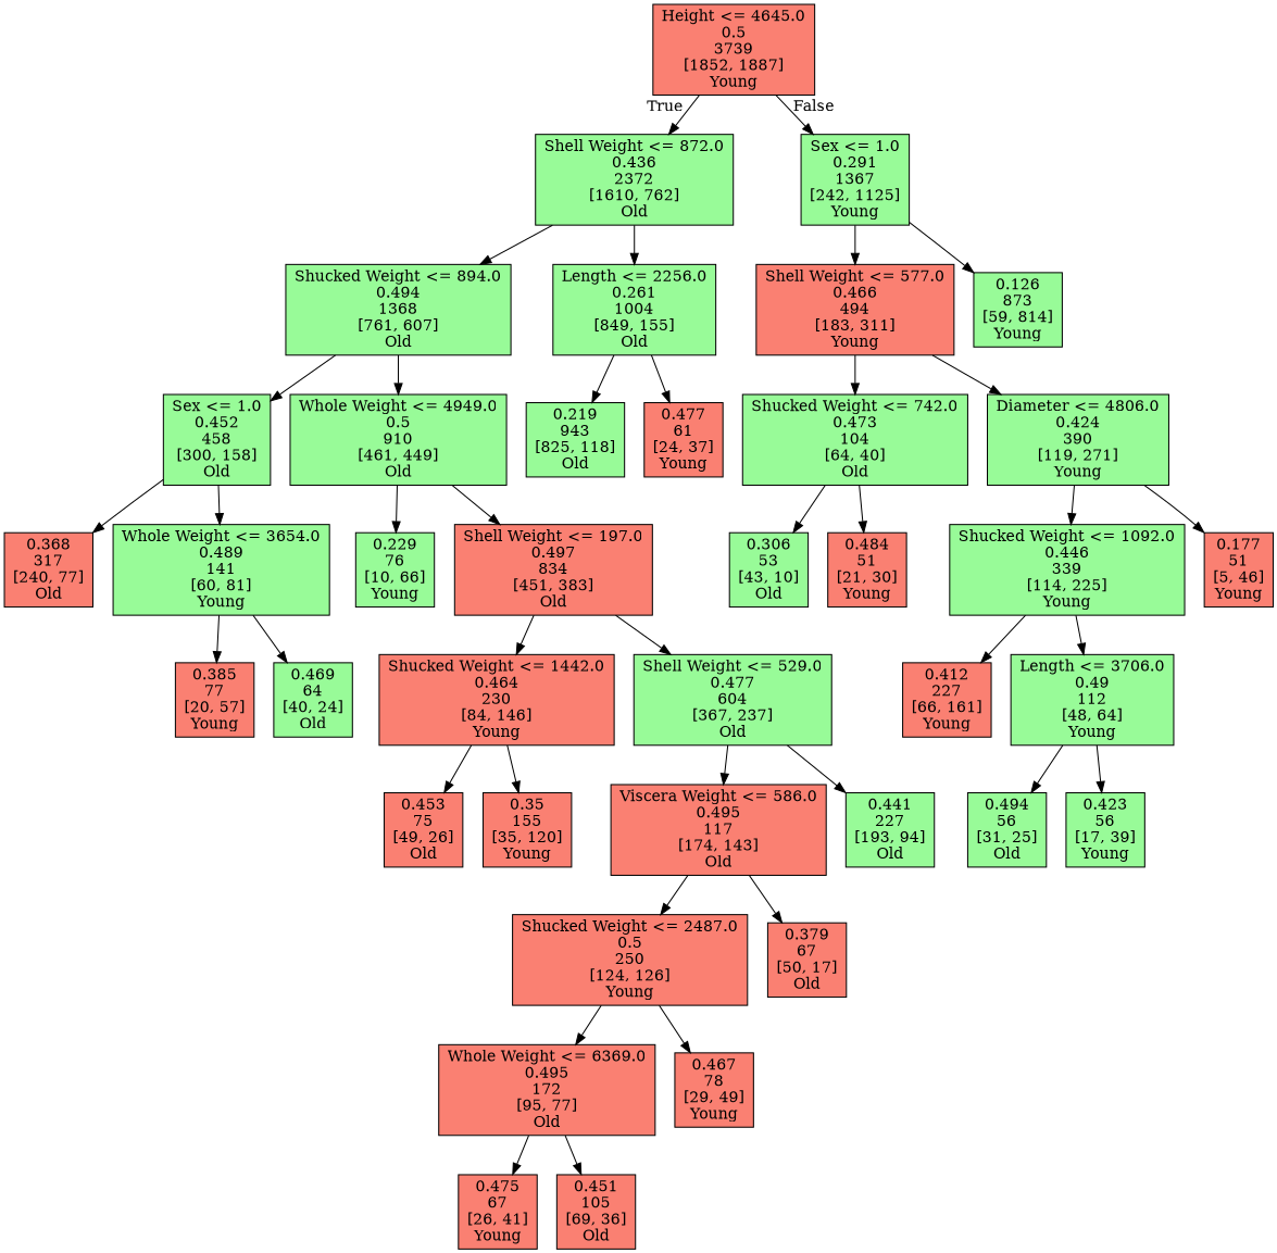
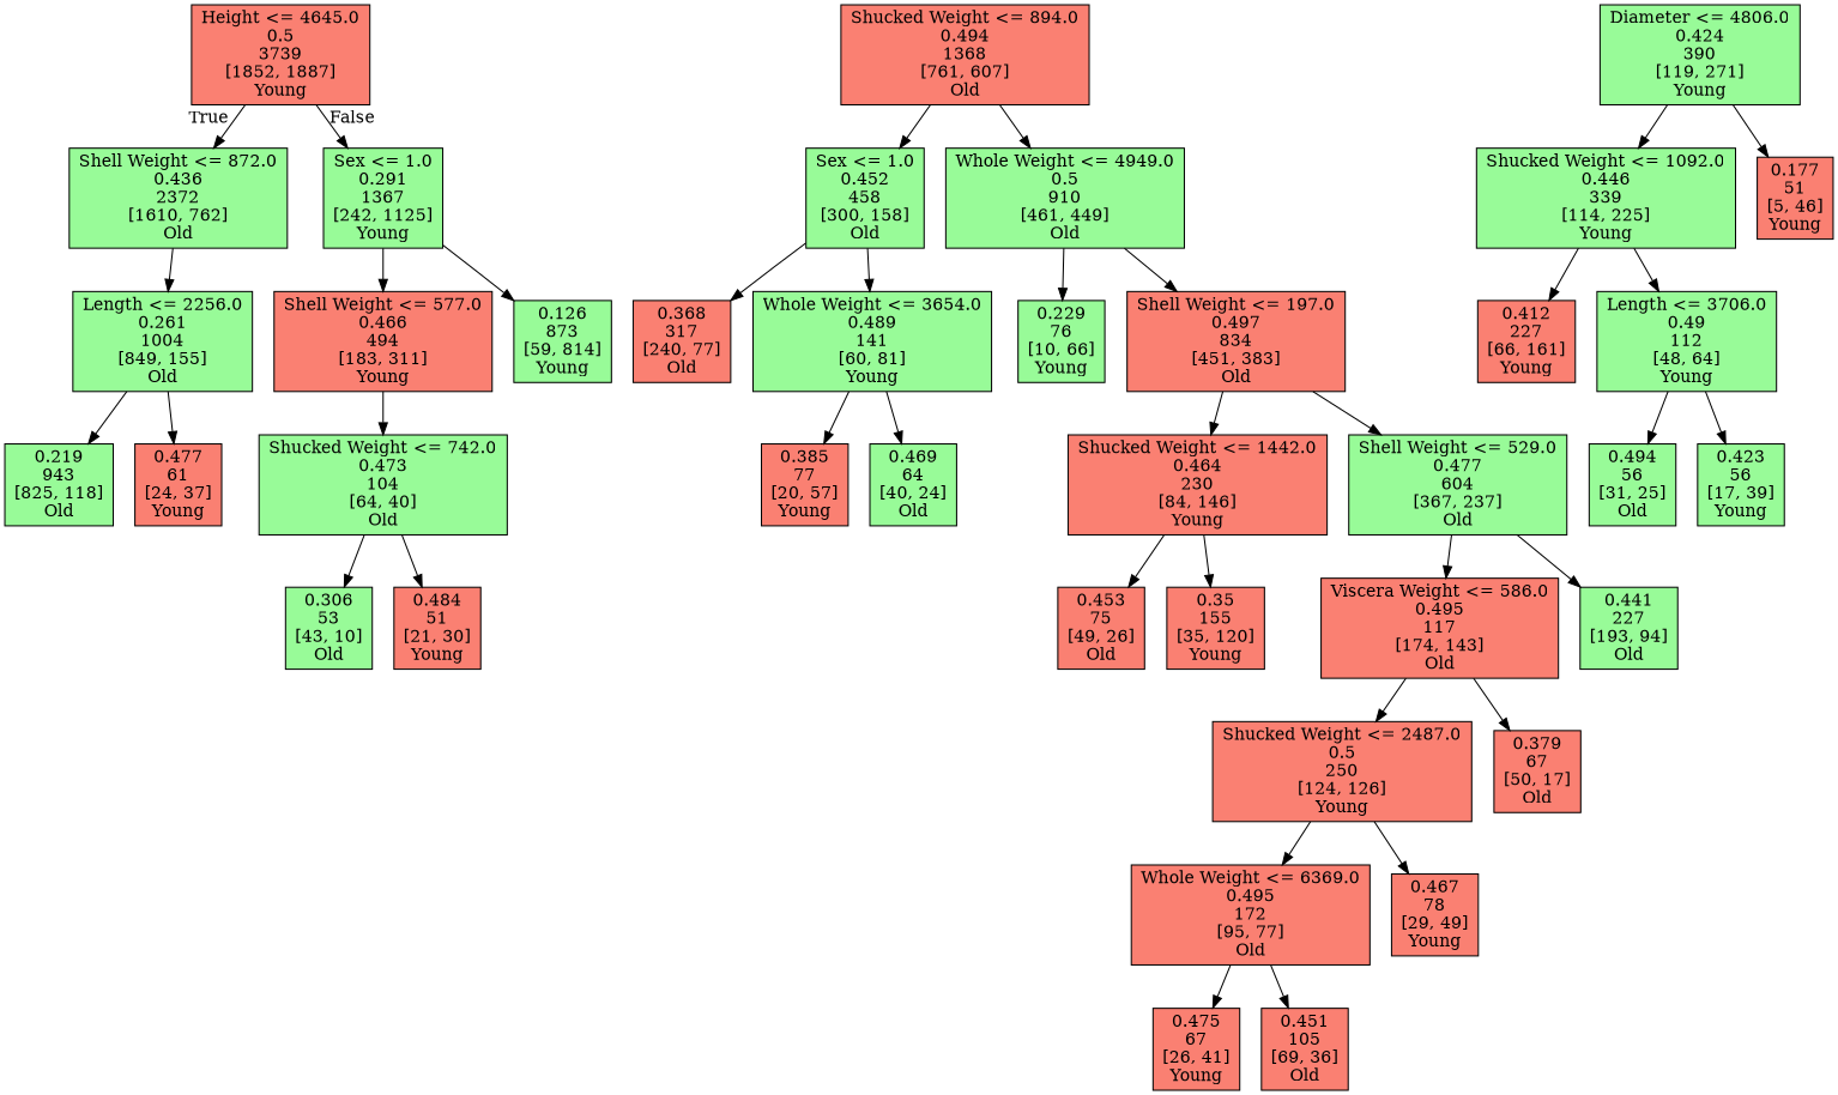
  digraph {
    node [fillcolor=salmon shape=box style=filled]
    n1 [label="Height <= 4645.0\n0.5\n3739\n[1852, 1887]\nYoung"]
    n2 [fillcolor=palegreen label="Shell Weight <= 872.0\n0.436\n2372\n[1610, 762]\nOld"]
    n3 [fillcolor=palegreen label="Sex <= 1.0\n0.291\n1367\n[242, 1125]\nYoung"]
-   n4 [fillcolor=palegreen label="Shucked Weight <= 894.0\n0.494\n1368\n[761, 607]\nOld"]
+   n4 [label="Shucked Weight <= 894.0\n0.494\n1368\n[761, 607]\nOld"]
    n5 [fillcolor=palegreen label="Length <= 2256.0\n0.261\n1004\n[849, 155]\nOld"]
    n6 [label="Shell Weight <= 577.0\n0.466\n494\n[183, 311]\nYoung"]
    n7 [fillcolor=palegreen label="0.126\n873\n[59, 814]\nYoung"]
    n8 [fillcolor=palegreen label="Sex <= 1.0\n0.452\n458\n[300, 158]\nOld"]
    n9 [fillcolor=palegreen label="Whole Weight <= 4949.0\n0.5\n910\n[461, 449]\nOld"]
    n10 [fillcolor=palegreen label="0.219\n943\n[825, 118]\nOld"]
    n11 [label="0.477\n61\n[24, 37]\nYoung"]
    n12 [label="0.368\n317\n[240, 77]\nOld"]
    n13 [fillcolor=palegreen label="Whole Weight <= 3654.0\n0.489\n141\n[60, 81]\nYoung"]
    n14 [fillcolor=palegreen label="0.229\n76\n[10, 66]\nYoung"]
    n15 [label="Shell Weight <= 197.0\n0.497\n834\n[451, 383]\nOld"]
    n16 [label="0.385\n77\n[20, 57]\nYoung"]
    n17 [fillcolor=palegreen label="0.469\n64\n[40, 24]\nOld"]
    n18 [label="Shucked Weight <= 1442.0\n0.464\n230\n[84, 146]\nYoung"]
    n19 [fillcolor=palegreen label="Shell Weight <= 529.0\n0.477\n604\n[367, 237]\nOld"]
    n20 [label="0.453\n75\n[49, 26]\nOld"]
    n21 [label="0.35\n155\n[35, 120]\nYoung"]
    n22 [label="Viscera Weight <= 586.0\n0.495\n117\n[174, 143]\nOld"]
    n23 [fillcolor=palegreen label="0.441\n227\n[193, 94]\nOld"]
    n24 [label="Shucked Weight <= 2487.0\n0.5\n250\n[124, 126]\nYoung"]
    n25 [label="0.379\n67\n[50, 17]\nOld"]
    n26 [label="Whole Weight <= 6369.0\n0.495\n172\n[95, 77]\nOld"]
    n27 [label="0.467\n78\n[29, 49]\nYoung"]
    n28 [label="0.475\n67\n[26, 41]\nYoung"]
    n29 [label="0.451\n105\n[69, 36]\nOld"]
    n30 [fillcolor=palegreen label="Shucked Weight <= 742.0\n0.473\n104\n[64, 40]\nOld"]
    n31 [fillcolor=palegreen label="Diameter <= 4806.0\n0.424\n390\n[119, 271]\nYoung"]
    n32 [fillcolor=palegreen label="0.306\n53\n[43, 10]\nOld"]
    n33 [label="0.484\n51\n[21, 30]\nYoung"]
    n34 [fillcolor=palegreen label="Shucked Weight <= 1092.0\n0.446\n339\n[114, 225]\nYoung"]
    n35 [label="0.177\n51\n[5, 46]\nYoung"]
    n36 [label="0.412\n227\n[66, 161]\nYoung"]
    n37 [fillcolor=palegreen label="Length <= 3706.0\n0.49\n112\n[48, 64]\nYoung"]
    n38 [fillcolor=palegreen label="0.494\n56\n[31, 25]\nOld"]
    n39 [fillcolor=palegreen label="0.423\n56\n[17, 39]\nYoung"]
    n1 -> n2 [headlabel=True labelangle=45 labeldistance=2.5]
    n1 -> n3 [headlabel=False labelangle=-45 labeldistance=2.5]
-   n2 -> n4
    n2 -> n5
    n3 -> n6
    n3 -> n7
    n4 -> n8
    n4 -> n9
    n5 -> n10
    n5 -> n11
    n6 -> n30
-   n6 -> n31
    n8 -> n12
    n8 -> n13
    n9 -> n14
    n9 -> n15
    n13 -> n16
    n13 -> n17
    n15 -> n18
    n15 -> n19
    n18 -> n20
    n18 -> n21
    n19 -> n22
    n19 -> n23
    n22 -> n24
    n22 -> n25
    n24 -> n26
    n24 -> n27
    n26 -> n28
    n26 -> n29
    n30 -> n32
    n30 -> n33
    n31 -> n34
    n31 -> n35
    n34 -> n36
    n34 -> n37
    n37 -> n38
    n37 -> n39
  }
